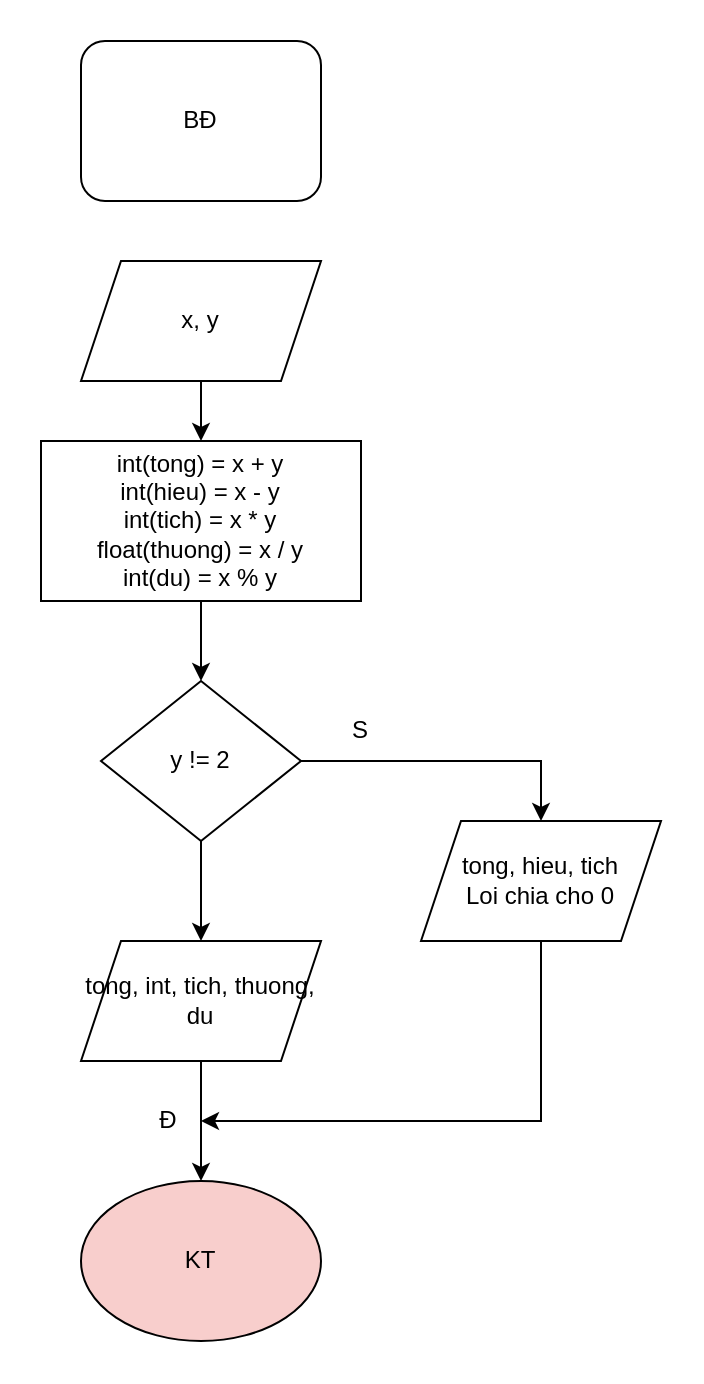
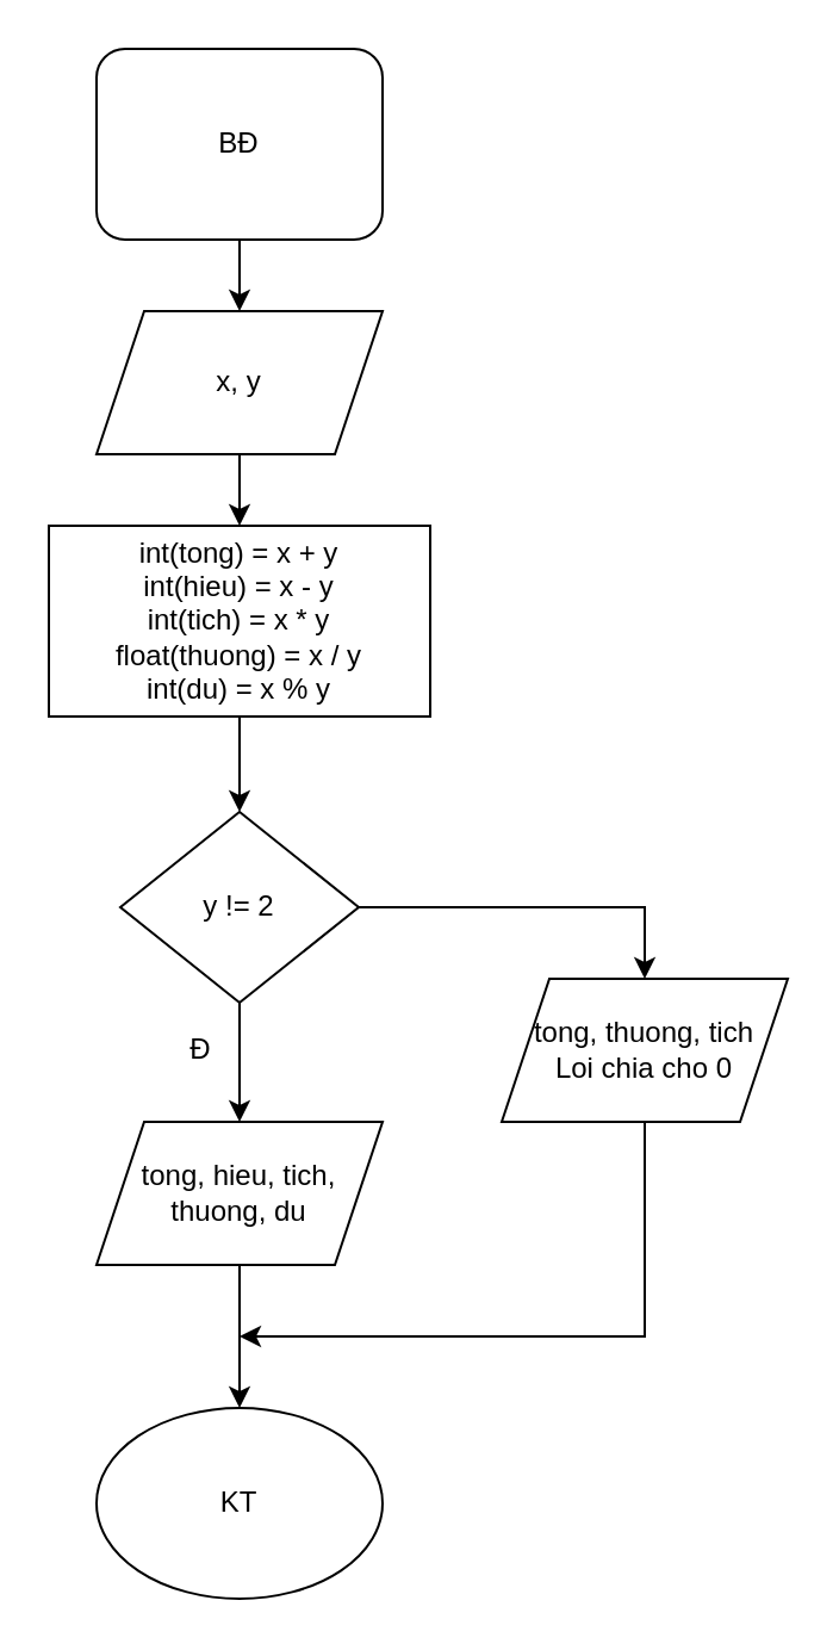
  <mxCell id="0" />
  <mxCell id="1" parent="0" />
+ <mxCell id="2" style="edgeStyle=orthogonalEdgeStyle;rounded=0;orthogonalLoop=1;jettySize=auto;html=1;exitX=0.5;exitY=1;exitDx=0;exitDy=0;entryX=0.5;entryY=0;entryDx=0;entryDy=0;" parent="1" source="3" target="5" edge="1"><mxGeometry relative="1" as="geometry" /></mxCell>
  <mxCell id="3" value="BĐ" style="whiteSpace=wrap;html=1;rounded=1;" parent="1" vertex="1"><mxGeometry x="40" width="120" height="80" as="geometry" y="20" /></mxCell>
  <mxCell id="4" style="edgeStyle=orthogonalEdgeStyle;rounded=0;orthogonalLoop=1;jettySize=auto;html=1;exitX=0.5;exitY=1;exitDx=0;exitDy=0;entryX=0.5;entryY=0;entryDx=0;entryDy=0;" parent="1" source="5" target="7" edge="1"><mxGeometry relative="1" as="geometry" /></mxCell>
  <mxCell id="5" value="x, y" style="shape=parallelogram;perimeter=parallelogramPerimeter;whiteSpace=wrap;html=1;fixedSize=1;" parent="1" vertex="1"><mxGeometry x="40" y="130" width="120" height="60" as="geometry" /></mxCell>
  <mxCell id="6" style="edgeStyle=orthogonalEdgeStyle;rounded=0;orthogonalLoop=1;jettySize=auto;html=1;exitX=0.5;exitY=1;exitDx=0;exitDy=0;entryX=0.5;entryY=0;entryDx=0;entryDy=0;" parent="1" source="7" target="12" edge="1"><mxGeometry relative="1" as="geometry" /></mxCell>
  <mxCell id="7" value="int(tong) = x + y&lt;div&gt;int(hieu) = x - y&lt;/div&gt;&lt;div&gt;int(tich) = x * y&lt;/div&gt;&lt;div&gt;float(thuong) = x / y&lt;/div&gt;&lt;div&gt;int(du) = x % y&lt;/div&gt;" style="rounded=0;whiteSpace=wrap;html=1;" parent="1" vertex="1"><mxGeometry x="20" y="220" width="160" height="80" as="geometry" /></mxCell>
  <mxCell id="8" style="edgeStyle=orthogonalEdgeStyle;rounded=0;orthogonalLoop=1;jettySize=auto;html=1;exitX=0.5;exitY=1;exitDx=0;exitDy=0;" edge="1" parent="1" source="9"><mxGeometry relative="1" as="geometry"><mxPoint x="100" y="560" as="targetPoint" /><Array as="points"><mxPoint x="270" y="560" /></Array></mxGeometry></mxCell>
- <mxCell id="9" value="tong, hieu, tich&lt;div&gt;Loi chia cho 0&lt;/div&gt;" style="shape=parallelogram;perimeter=parallelogramPerimeter;whiteSpace=wrap;html=1;fixedSize=1;" parent="1" vertex="1"><mxGeometry x="210" y="410" width="120" height="60" as="geometry" /></mxCell>
+ <mxCell id="9" value="tong, thuong, tich&lt;div&gt;Loi chia cho 0&lt;/div&gt;" style="shape=parallelogram;perimeter=parallelogramPerimeter;whiteSpace=wrap;html=1;fixedSize=1;" parent="1" vertex="1"><mxGeometry x="210" y="410" width="120" height="60" as="geometry" /></mxCell>
  <mxCell id="10" style="edgeStyle=orthogonalEdgeStyle;rounded=0;orthogonalLoop=1;jettySize=auto;html=1;exitX=1;exitY=0.5;exitDx=0;exitDy=0;entryX=0.5;entryY=0;entryDx=0;entryDy=0;" parent="1" source="12" target="9" edge="1"><mxGeometry relative="1" as="geometry" /></mxCell>
  <mxCell id="11" style="edgeStyle=orthogonalEdgeStyle;rounded=0;orthogonalLoop=1;jettySize=auto;html=1;exitX=0.5;exitY=1;exitDx=0;exitDy=0;entryX=0.5;entryY=0;entryDx=0;entryDy=0;" edge="1" parent="1" source="12" target="16"><mxGeometry relative="1" as="geometry" /></mxCell>
  <mxCell id="12" value="y != 2" style="rhombus;whiteSpace=wrap;html=1;" parent="1" vertex="1"><mxGeometry x="50" y="340" width="100" height="80" as="geometry" /></mxCell>
- <mxCell id="13" value="Đ" style="text;html=1;align=center;verticalAlign=middle;whiteSpace=wrap;rounded=0;" parent="1" vertex="1"><mxGeometry x="54" y="545" width="60" height="30" as="geometry" /></mxCell>
- <mxCell id="14" value="KT" style="ellipse;whiteSpace=wrap;html=1;fillColor=#f8cecc;" parent="1" vertex="1"><mxGeometry x="40" y="590" width="120" height="80" as="geometry" /></mxCell>
+ <mxCell id="13" value="Đ" style="text;html=1;align=center;verticalAlign=middle;whiteSpace=wrap;rounded=0;" parent="1" vertex="1"><mxGeometry x="54" y="425" width="60" height="30" as="geometry" /></mxCell>
+ <mxCell id="14" value="KT" style="ellipse;whiteSpace=wrap;html=1;" parent="1" vertex="1"><mxGeometry x="40" y="590" width="120" height="80" as="geometry" /></mxCell>
  <mxCell id="15" style="edgeStyle=orthogonalEdgeStyle;rounded=0;orthogonalLoop=1;jettySize=auto;html=1;exitX=0.5;exitY=1;exitDx=0;exitDy=0;" edge="1" parent="1" source="16" target="14"><mxGeometry relative="1" as="geometry" /></mxCell>
- <mxCell id="16" value="tong, int, tich, thuong, du" style="shape=parallelogram;perimeter=parallelogramPerimeter;whiteSpace=wrap;html=1;fixedSize=1;" parent="1" vertex="1"><mxGeometry x="40" y="470" width="120" height="60" as="geometry" /></mxCell>
- <mxCell id="17" value="S" style="text;html=1;align=center;verticalAlign=middle;whiteSpace=wrap;rounded=0;" parent="1" vertex="1"><mxGeometry x="150" y="350" width="60" height="30" as="geometry" /></mxCell>
+ <mxCell id="16" value="tong, hieu, tich, thuong, du" style="shape=parallelogram;perimeter=parallelogramPerimeter;whiteSpace=wrap;html=1;fixedSize=1;" parent="1" vertex="1"><mxGeometry x="40" y="470" width="120" height="60" as="geometry" /></mxCell>
